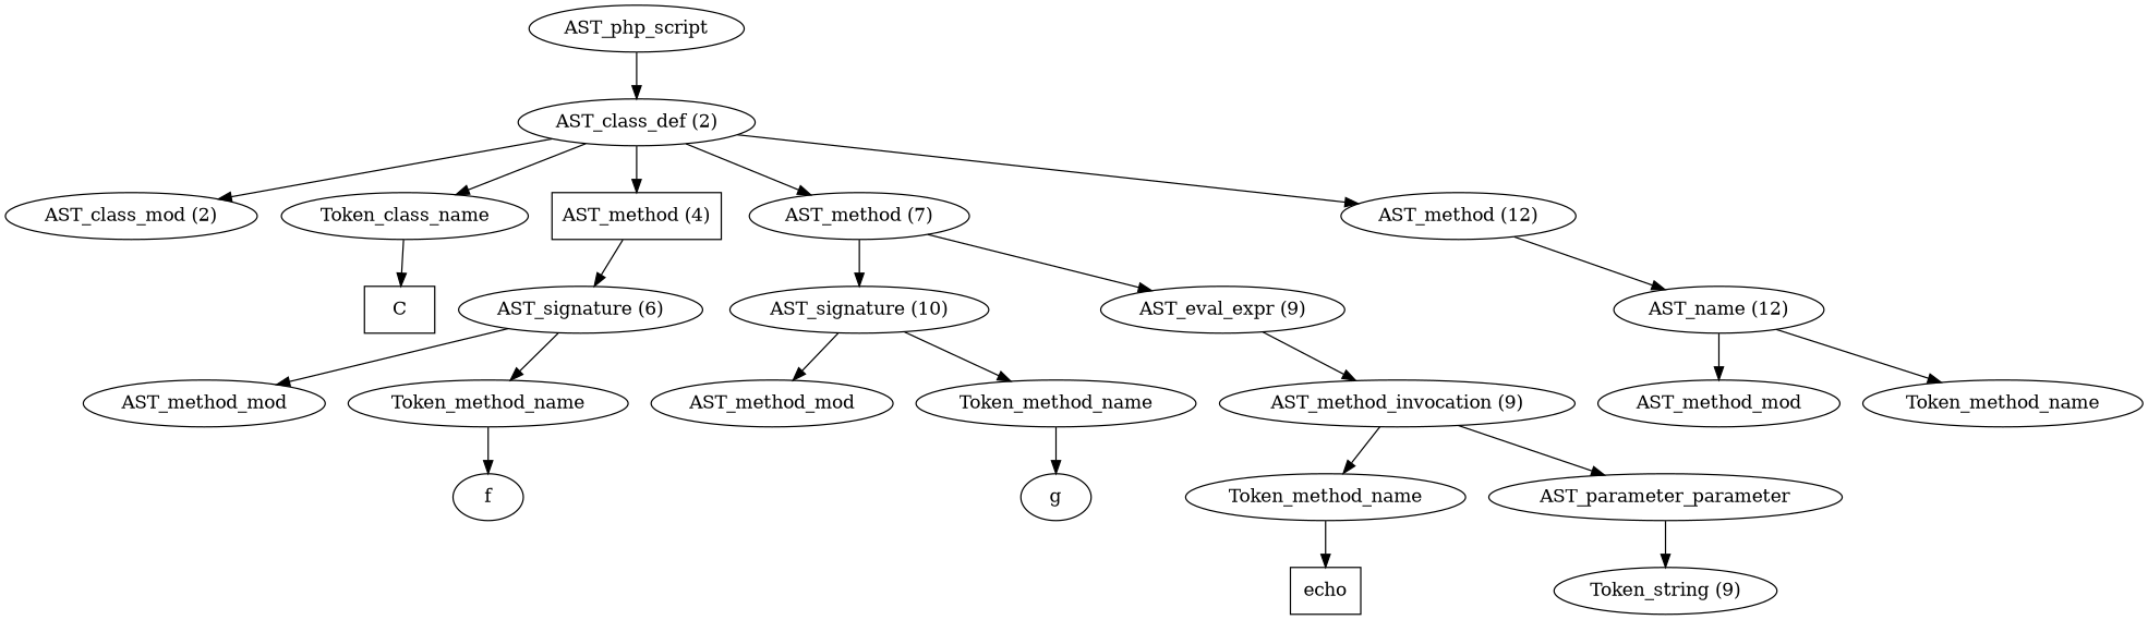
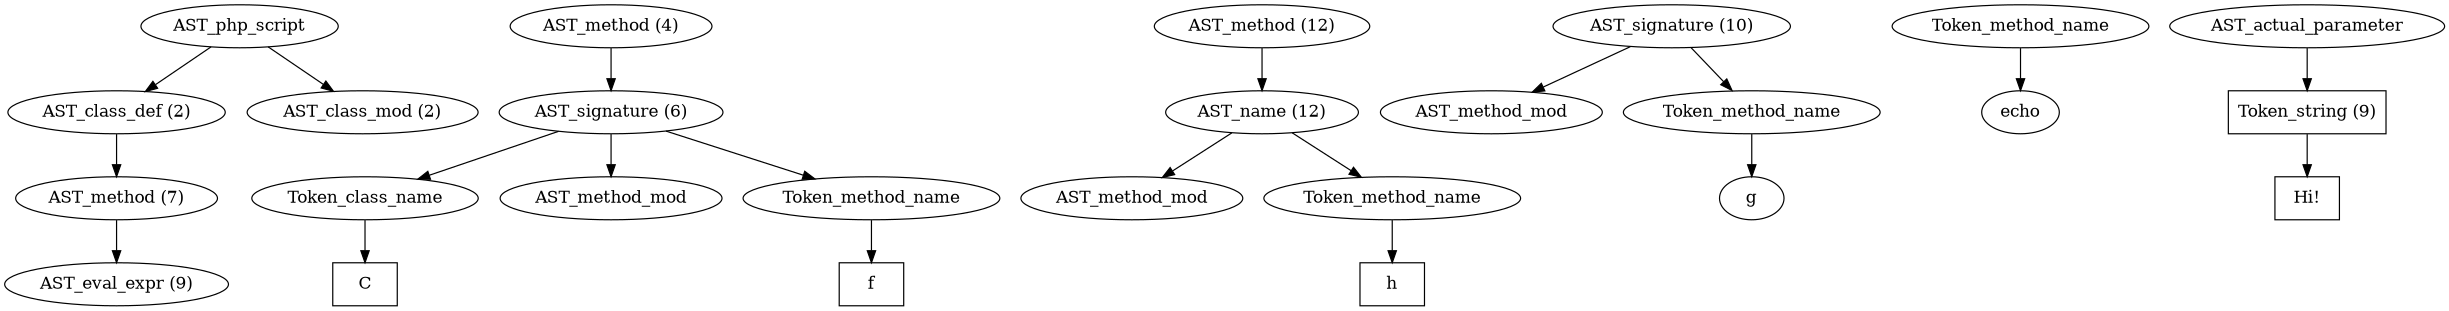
  digraph {
    n1 [label=AST_php_script]
    n2 [label="AST_class_def (2)"]
    n3 [label="AST_class_mod (2)"]
    n4 [label=Token_class_name]
-   n5 [label="AST_method (4)" shape=box]
+   n5 [label="AST_method (4)"]
    n6 [label="AST_method (7)"]
    n7 [label="AST_method (12)"]
    n8 [label=C shape=box]
    n9 [label="AST_signature (6)"]
    n10 [label="AST_signature (10)"]
    n11 [label="AST_eval_expr (9)"]
    n12 [label="AST_name (12)"]
    n13 [label=AST_method_mod]
    n14 [label=Token_method_name]
-   n15 [label=f shape=ellipse]
+   n15 [label=f shape=box]
    n16 [label=AST_method_mod]
    n17 [label=Token_method_name]
-   n18 [label="AST_method_invocation (9)"]
    n19 [label=g shape=ellipse]
    n20 [label=Token_method_name]
-   n21 [label=AST_parameter_parameter]
-   n22 [label=echo shape=box]
-   n23 [label="Token_string (9)"]
+   n21 [label=AST_actual_parameter]
+   n22 [label=echo shape=ellipse]
+   n23 [label="Token_string (9)" shape=box]
+   n24 [label="Hi!" shape=box]
    n25 [label=AST_method_mod]
    n26 [label=Token_method_name]
+   n27 [label=h shape=box]
    n1 -> n2
-   n2 -> n3
-   n2 -> n4
-   n2 -> n5
+   n1 -> n3
+   n9 -> n4
    n2 -> n6
-   n2 -> n7
    n4 -> n8
    n5 -> n9
-   n6 -> n10
    n6 -> n11
    n7 -> n12
    n9 -> n13
    n9 -> n14
    n10 -> n16
    n10 -> n17
-   n11 -> n18
    n12 -> n25
    n12 -> n26
    n14 -> n15
    n17 -> n19
-   n18 -> n20
-   n18 -> n21
    n20 -> n22
    n21 -> n23
+   n23 -> n24
+   n26 -> n27
  }
